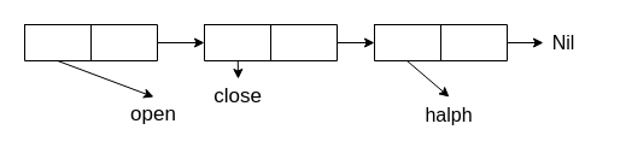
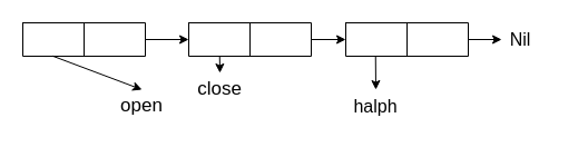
  <mxCell id="0" />
  <mxCell id="1" parent="0" />
  <mxCell id="2" value="" style="shape=table;startSize=0;container=1;collapsible=0;childLayout=tableLayout;fontSize=16;" vertex="1" parent="1"><mxGeometry x="20" y="20" width="110" height="30" as="geometry" /></mxCell>
  <mxCell id="3" value="" style="shape=tableRow;horizontal=0;startSize=0;swimlaneHead=0;swimlaneBody=0;strokeColor=inherit;top=0;left=0;bottom=0;right=0;collapsible=0;dropTarget=0;fillColor=none;points=[[0,0.5],[1,0.5]];portConstraint=eastwest;fontSize=16;" vertex="1" parent="2"><mxGeometry width="110" height="30" as="geometry" /></mxCell>
  <mxCell id="4" value="" style="shape=partialRectangle;html=1;whiteSpace=wrap;connectable=0;strokeColor=inherit;overflow=hidden;fillColor=none;top=0;left=0;bottom=0;right=0;pointerEvents=1;fontSize=16;" vertex="1" parent="3"><mxGeometry width="55" height="30" as="geometry"><mxRectangle width="55" height="30" as="alternateBounds" /></mxGeometry></mxCell>
  <mxCell id="5" value="" style="shape=partialRectangle;html=1;whiteSpace=wrap;connectable=0;strokeColor=inherit;overflow=hidden;fillColor=none;top=0;left=0;bottom=0;right=0;pointerEvents=1;fontSize=16;" vertex="1" parent="3"><mxGeometry x="55" width="55" height="30" as="geometry"><mxRectangle width="55" height="30" as="alternateBounds" /></mxGeometry></mxCell>
  <mxCell id="6" value="" style="endArrow=classic;html=1;rounded=0;exitX=0.223;exitY=1.045;exitDx=0;exitDy=0;exitPerimeter=0;entryX=0.5;entryY=0;entryDx=0;entryDy=0;" edge="1" parent="1" target="7"><mxGeometry width="50" height="50" relative="1" as="geometry"><mxPoint x="46.76" y="49.8" as="sourcePoint" /><mxPoint x="47" y="88" as="targetPoint" /></mxGeometry></mxCell>
  <mxCell id="7" value="&lt;font style=&quot;font-size: 17px;&quot;&gt;open&lt;/font&gt;" style="text;html=1;strokeColor=none;fillColor=none;align=center;verticalAlign=middle;whiteSpace=wrap;rounded=0;" vertex="1" parent="1"><mxGeometry x="97" y="80" width="60" height="30" as="geometry" /></mxCell>
  <mxCell id="8" value="" style="endArrow=classic;html=1;rounded=0;fontSize=17;exitX=1;exitY=0.5;exitDx=0;exitDy=0;entryX=0;entryY=0.5;entryDx=0;entryDy=0;" edge="1" parent="1" source="3" target="10"><mxGeometry width="50" height="50" relative="1" as="geometry"><mxPoint x="90" y="100" as="sourcePoint" /><mxPoint x="160" y="35" as="targetPoint" /></mxGeometry></mxCell>
  <mxCell id="9" value="" style="shape=table;startSize=0;container=1;collapsible=0;childLayout=tableLayout;fontSize=16;" vertex="1" parent="1"><mxGeometry x="169" y="20" width="110" height="30" as="geometry" /></mxCell>
  <mxCell id="10" value="" style="shape=tableRow;horizontal=0;startSize=0;swimlaneHead=0;swimlaneBody=0;strokeColor=inherit;top=0;left=0;bottom=0;right=0;collapsible=0;dropTarget=0;fillColor=none;points=[[0,0.5],[1,0.5]];portConstraint=eastwest;fontSize=16;" vertex="1" parent="9"><mxGeometry width="110" height="30" as="geometry" /></mxCell>
  <mxCell id="11" value="" style="shape=partialRectangle;html=1;whiteSpace=wrap;connectable=0;strokeColor=inherit;overflow=hidden;fillColor=none;top=0;left=0;bottom=0;right=0;pointerEvents=1;fontSize=16;" vertex="1" parent="10"><mxGeometry width="55" height="30" as="geometry"><mxRectangle width="55" height="30" as="alternateBounds" /></mxGeometry></mxCell>
  <mxCell id="12" value="" style="shape=partialRectangle;html=1;whiteSpace=wrap;connectable=0;strokeColor=inherit;overflow=hidden;fillColor=none;top=0;left=0;bottom=0;right=0;pointerEvents=1;fontSize=16;" vertex="1" parent="10"><mxGeometry x="55" width="55" height="30" as="geometry"><mxRectangle width="55" height="30" as="alternateBounds" /></mxGeometry></mxCell>
  <mxCell id="13" value="" style="endArrow=classic;html=1;rounded=0;exitX=0.223;exitY=1.045;exitDx=0;exitDy=0;exitPerimeter=0;entryX=0.5;entryY=0;entryDx=0;entryDy=0;" edge="1" parent="1" target="14"><mxGeometry width="50" height="50" relative="1" as="geometry"><mxPoint x="196.76" y="49.8" as="sourcePoint" /><mxPoint x="197" y="88" as="targetPoint" /></mxGeometry></mxCell>
  <mxCell id="14" value="&lt;font style=&quot;font-size: 17px;&quot;&gt;close&lt;/font&gt;" style="text;html=1;strokeColor=none;fillColor=none;align=center;verticalAlign=middle;whiteSpace=wrap;rounded=0;" vertex="1" parent="1"><mxGeometry x="167" y="65" width="60" height="30" as="geometry" /></mxCell>
  <mxCell id="15" value="" style="endArrow=classic;html=1;rounded=0;fontSize=17;exitX=1;exitY=0.5;exitDx=0;exitDy=0;entryX=0;entryY=0.5;entryDx=0;entryDy=0;" edge="1" parent="1" source="10" target="17"><mxGeometry width="50" height="50" relative="1" as="geometry"><mxPoint x="240" y="100" as="sourcePoint" /><mxPoint x="310" y="35" as="targetPoint" /></mxGeometry></mxCell>
  <mxCell id="16" value="" style="shape=table;startSize=0;container=1;collapsible=0;childLayout=tableLayout;fontSize=16;" vertex="1" parent="1"><mxGeometry x="310" y="20" width="110" height="30" as="geometry" /></mxCell>
  <mxCell id="17" value="" style="shape=tableRow;horizontal=0;startSize=0;swimlaneHead=0;swimlaneBody=0;strokeColor=inherit;top=0;left=0;bottom=0;right=0;collapsible=0;dropTarget=0;fillColor=none;points=[[0,0.5],[1,0.5]];portConstraint=eastwest;fontSize=16;" vertex="1" parent="16"><mxGeometry width="110" height="30" as="geometry" /></mxCell>
  <mxCell id="18" value="" style="shape=partialRectangle;html=1;whiteSpace=wrap;connectable=0;strokeColor=inherit;overflow=hidden;fillColor=none;top=0;left=0;bottom=0;right=0;pointerEvents=1;fontSize=16;" vertex="1" parent="17"><mxGeometry width="55" height="30" as="geometry"><mxRectangle width="55" height="30" as="alternateBounds" /></mxGeometry></mxCell>
  <mxCell id="19" value="" style="shape=partialRectangle;html=1;whiteSpace=wrap;connectable=0;strokeColor=inherit;overflow=hidden;fillColor=none;top=0;left=0;bottom=0;right=0;pointerEvents=1;fontSize=16;" vertex="1" parent="17"><mxGeometry x="55" width="55" height="30" as="geometry"><mxRectangle width="55" height="30" as="alternateBounds" /></mxGeometry></mxCell>
  <mxCell id="20" value="" style="endArrow=classic;html=1;rounded=0;exitX=0.223;exitY=1.045;exitDx=0;exitDy=0;exitPerimeter=0;entryX=0.5;entryY=0;entryDx=0;entryDy=0;" edge="1" parent="1" target="21"><mxGeometry width="50" height="50" relative="1" as="geometry"><mxPoint x="336.76" y="49.8" as="sourcePoint" /><mxPoint x="337" y="88" as="targetPoint" /></mxGeometry></mxCell>
- <mxCell id="21" value="&lt;font style=&quot;font-size: 16px;&quot;&gt;halph&lt;/font&gt;" style="text;html=1;strokeColor=none;fillColor=none;align=center;verticalAlign=middle;whiteSpace=wrap;rounded=0;fontSize=16;" vertex="1" parent="1"><mxGeometry x="342" y="80" width="60" height="30" as="geometry" /></mxCell>
+ <mxCell id="21" value="&lt;font style=&quot;font-size: 16px;&quot;&gt;halph&lt;/font&gt;" style="text;html=1;strokeColor=none;fillColor=none;align=center;verticalAlign=middle;whiteSpace=wrap;rounded=0;fontSize=16;" vertex="1" parent="1"><mxGeometry x="307" y="80" width="60" height="30" as="geometry" /></mxCell>
  <mxCell id="22" value="" style="endArrow=classic;html=1;rounded=0;fontSize=17;exitX=1;exitY=0.5;exitDx=0;exitDy=0;" edge="1" parent="1" source="17"><mxGeometry width="50" height="50" relative="1" as="geometry"><mxPoint x="380" y="100" as="sourcePoint" /><mxPoint x="450" y="35" as="targetPoint" /></mxGeometry></mxCell>
  <mxCell id="23" value="Nil" style="text;html=1;strokeColor=none;fillColor=none;align=center;verticalAlign=middle;whiteSpace=wrap;rounded=0;fontSize=16;" vertex="1" parent="1"><mxGeometry x="437" y="20" width="60" height="30" as="geometry" /></mxCell>
